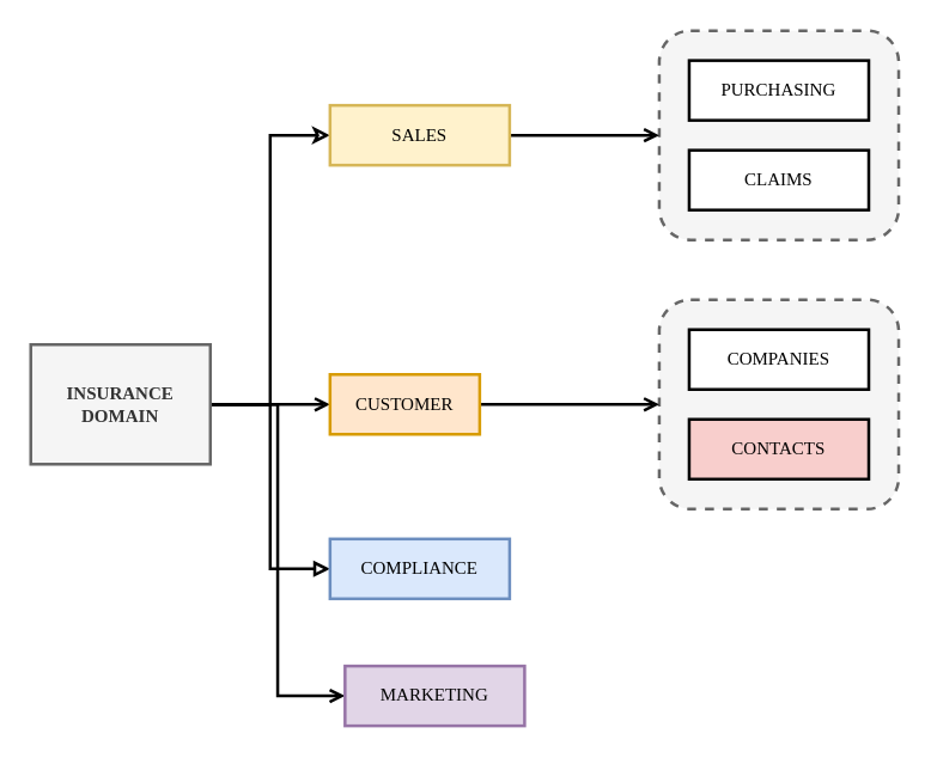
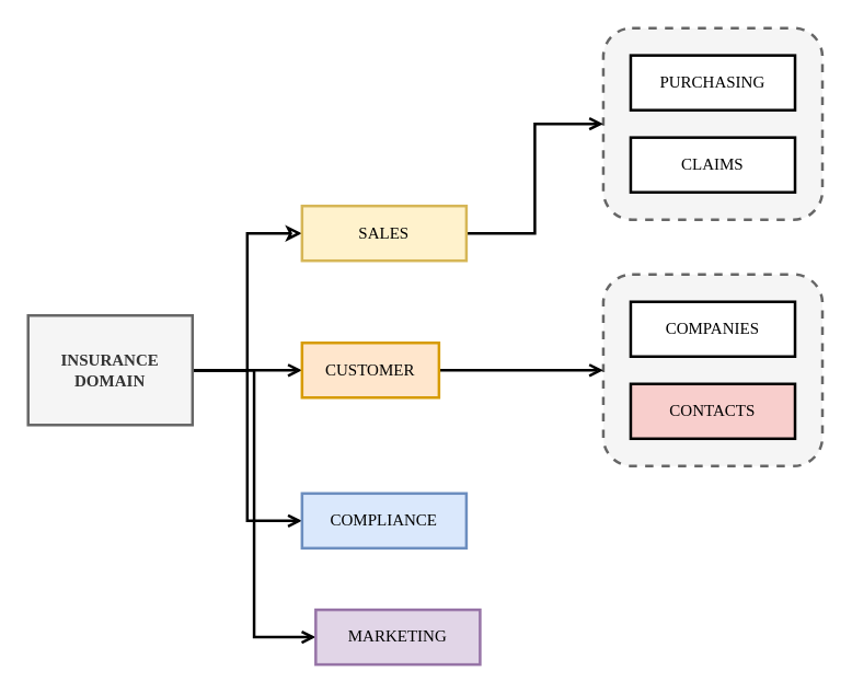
  <mxCell id="0" />
  <mxCell id="1" parent="0" />
  <mxCell id="2" value="" style="rounded=1;whiteSpace=wrap;html=1;fontFamily=Verdana;strokeWidth=2;dashed=1;fillColor=#f5f5f5;fontColor=#333333;strokeColor=#666666;" vertex="1" parent="1"><mxGeometry x="440" y="200" width="160" height="140" as="geometry" /></mxCell>
  <mxCell id="3" value="" style="rounded=1;whiteSpace=wrap;html=1;fontFamily=Verdana;strokeWidth=2;dashed=1;fillColor=#f5f5f5;fontColor=#333333;strokeColor=#666666;" vertex="1" parent="1"><mxGeometry x="440" y="20" width="160" height="140" as="geometry" /></mxCell>
  <mxCell id="4" style="edgeStyle=orthogonalEdgeStyle;rounded=0;orthogonalLoop=1;jettySize=auto;html=1;entryX=0;entryY=0.5;entryDx=0;entryDy=0;fontFamily=Verdana;strokeWidth=2;endArrow=classic;endFill=0;" edge="1" parent="1" source="8" target="10"><mxGeometry relative="1" as="geometry" /></mxCell>
  <mxCell id="5" style="edgeStyle=orthogonalEdgeStyle;rounded=0;orthogonalLoop=1;jettySize=auto;html=1;fontFamily=Verdana;strokeWidth=2;endArrow=open;endFill=0;entryX=0;entryY=0.5;entryDx=0;entryDy=0;" edge="1" parent="1" source="8" target="12"><mxGeometry relative="1" as="geometry" /></mxCell>
- <mxCell id="6" style="edgeStyle=orthogonalEdgeStyle;rounded=0;orthogonalLoop=1;jettySize=auto;html=1;entryX=0;entryY=0.5;entryDx=0;entryDy=0;fontFamily=Verdana;strokeWidth=2;endArrow=block;endFill=0;" edge="1" parent="1" source="8" target="13"><mxGeometry relative="1" as="geometry" /></mxCell>
+ <mxCell id="6" style="edgeStyle=orthogonalEdgeStyle;rounded=0;orthogonalLoop=1;jettySize=auto;html=1;entryX=0;entryY=0.5;entryDx=0;entryDy=0;fontFamily=Verdana;strokeWidth=2;endArrow=open;endFill=0;" edge="1" parent="1" source="8" target="13"><mxGeometry relative="1" as="geometry" /></mxCell>
  <mxCell id="7" style="edgeStyle=orthogonalEdgeStyle;rounded=0;orthogonalLoop=1;jettySize=auto;html=1;entryX=0;entryY=0.5;entryDx=0;entryDy=0;fontFamily=Verdana;strokeWidth=2;endArrow=open;endFill=0;" edge="1" parent="1" source="8" target="14"><mxGeometry relative="1" as="geometry" /></mxCell>
  <mxCell id="8" value="INSURANCE&lt;br&gt;DOMAIN" style="rounded=0;whiteSpace=wrap;html=1;fontFamily=Verdana;strokeWidth=2;fillColor=#f5f5f5;fontColor=#333333;strokeColor=#666666;fontStyle=1" vertex="1" parent="1"><mxGeometry x="20" y="230" width="120" height="80" as="geometry" /></mxCell>
  <mxCell id="9" style="edgeStyle=orthogonalEdgeStyle;rounded=0;orthogonalLoop=1;jettySize=auto;html=1;fontFamily=Verdana;endArrow=open;endFill=0;strokeWidth=2;entryX=0;entryY=0.5;entryDx=0;entryDy=0;" edge="1" parent="1" source="10" target="3"><mxGeometry relative="1" as="geometry" /></mxCell>
- <mxCell id="10" value="SALES" style="rounded=0;whiteSpace=wrap;html=1;fontFamily=Verdana;strokeWidth=2;fillColor=#fff2cc;strokeColor=#d6b656;" vertex="1" parent="1"><mxGeometry x="220" y="70" width="120" height="40" as="geometry" /></mxCell>
+ <mxCell id="10" value="SALES" style="rounded=0;whiteSpace=wrap;html=1;fontFamily=Verdana;strokeWidth=2;fillColor=#fff2cc;strokeColor=#d6b656;" vertex="1" parent="1"><mxGeometry x="220" y="150" width="120" height="40" as="geometry" /></mxCell>
  <mxCell id="11" style="edgeStyle=orthogonalEdgeStyle;rounded=0;orthogonalLoop=1;jettySize=auto;html=1;entryX=0;entryY=0.5;entryDx=0;entryDy=0;fontFamily=Verdana;endArrow=open;endFill=0;strokeWidth=2;" edge="1" parent="1" source="12" target="2"><mxGeometry relative="1" as="geometry" /></mxCell>
  <mxCell id="12" value="CUSTOMER" style="rounded=0;whiteSpace=wrap;html=1;fontFamily=Verdana;strokeWidth=2;fillColor=#ffe6cc;strokeColor=#d79b00;" vertex="1" parent="1"><mxGeometry x="220" y="250" width="100" height="40" as="geometry" /></mxCell>
  <mxCell id="13" value="COMPLIANCE" style="rounded=0;whiteSpace=wrap;html=1;fontFamily=Verdana;strokeWidth=2;fillColor=#dae8fc;strokeColor=#6c8ebf;" vertex="1" parent="1"><mxGeometry x="220" y="360" width="120" height="40" as="geometry" /></mxCell>
  <mxCell id="14" value="MARKETING" style="rounded=0;whiteSpace=wrap;html=1;fontFamily=Verdana;strokeWidth=2;fillColor=#e1d5e7;strokeColor=#9673a6;" vertex="1" parent="1"><mxGeometry x="230" y="445" width="120" height="40" as="geometry" /></mxCell>
  <mxCell id="15" value="PURCHASING" style="rounded=0;whiteSpace=wrap;html=1;fontFamily=Verdana;strokeWidth=2;" vertex="1" parent="1"><mxGeometry x="460" y="40" width="120" height="40" as="geometry" /></mxCell>
  <mxCell id="16" value="CLAIMS" style="rounded=0;whiteSpace=wrap;html=1;fontFamily=Verdana;strokeWidth=2;" vertex="1" parent="1"><mxGeometry x="460" y="100" width="120" height="40" as="geometry" /></mxCell>
  <mxCell id="17" value="COMPANIES" style="rounded=0;whiteSpace=wrap;html=1;fontFamily=Verdana;strokeWidth=2;" vertex="1" parent="1"><mxGeometry x="460" y="220" width="120" height="40" as="geometry" /></mxCell>
  <mxCell id="18" value="CONTACTS" style="rounded=0;whiteSpace=wrap;html=1;fontFamily=Verdana;strokeWidth=2;fillColor=#f8cecc;" vertex="1" parent="1"><mxGeometry x="460" y="280" width="120" height="40" as="geometry" /></mxCell>
